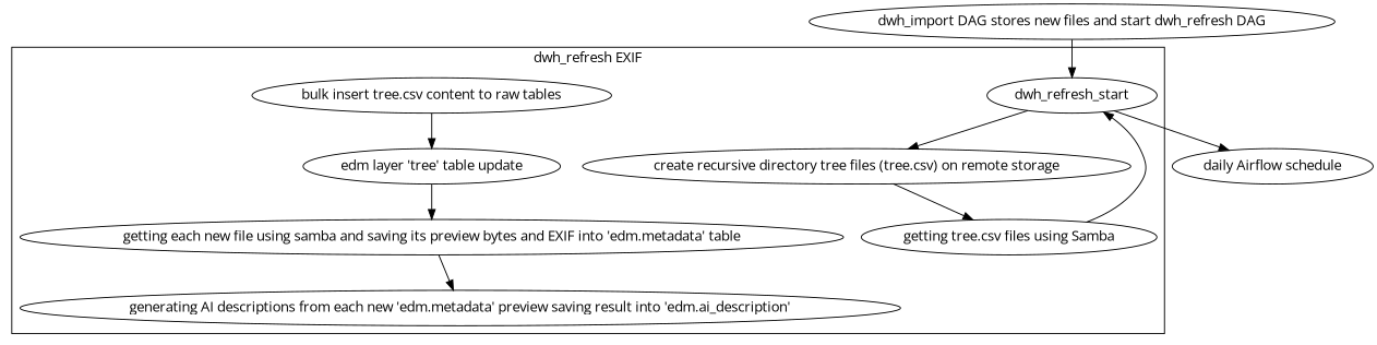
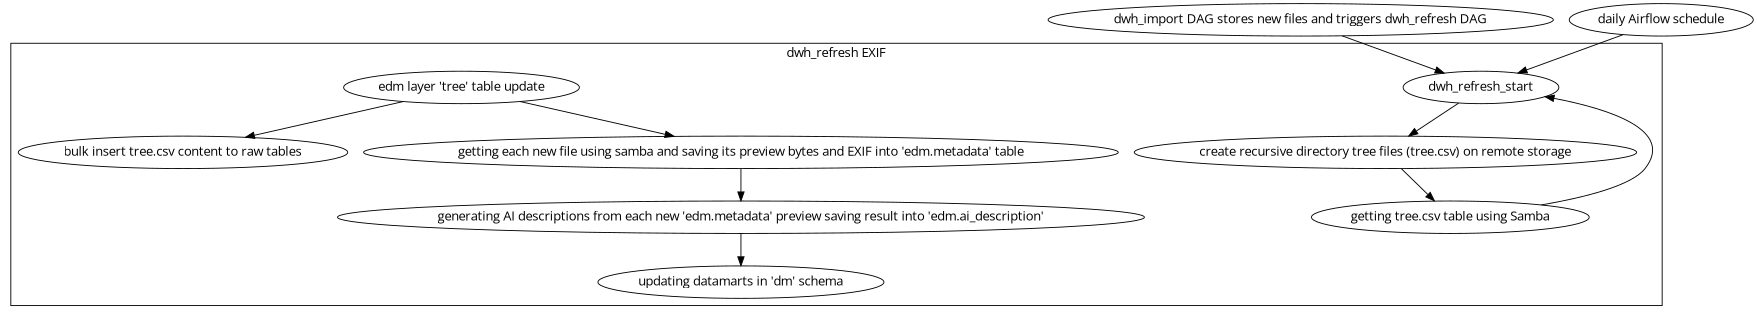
  digraph {
    fontname="Open Sans"
    node [fontname="Open Sans"]
    edge [fontname="Open Sans"]
    dwh_refresh_start
    "create recursive directory tree files (tree.csv) on remote storage"
-   "getting tree.csv files using Samba"
+   "getting tree.csv files using Samba" [label="getting tree.csv table using Samba"]
    "bulk insert tree.csv content to raw tables"
    "edm layer 'tree' table update"
    "getting each new file using samba and saving its preview bytes and EXIF into 'edm.metadata' table"
    "generating AI descriptions from each new 'edm.metadata' preview saving result into 'edm.ai_description'"
-   "dwh_import DAG stores new files and triggers dwh_refresh DAG" [label="dwh_import DAG stores new files and start dwh_refresh DAG"]
+   "updating datamarts in 'dm' schema"
+   "dwh_import DAG stores new files and triggers dwh_refresh DAG"
    "daily Airflow schedule"
    subgraph cluster_1 {
      label="dwh_refresh EXIF"
      dwh_refresh_start
      "create recursive directory tree files (tree.csv) on remote storage"
      "getting tree.csv files using Samba"
      "bulk insert tree.csv content to raw tables"
      "edm layer 'tree' table update"
      "getting each new file using samba and saving its preview bytes and EXIF into 'edm.metadata' table"
      "generating AI descriptions from each new 'edm.metadata' preview saving result into 'edm.ai_description'"
+     "updating datamarts in 'dm' schema"
    }
    dwh_refresh_start -> "create recursive directory tree files (tree.csv) on remote storage"
    "create recursive directory tree files (tree.csv) on remote storage" -> "getting tree.csv files using Samba"
    "getting tree.csv files using Samba" -> dwh_refresh_start
-   "bulk insert tree.csv content to raw tables" -> "edm layer 'tree' table update"
+   "edm layer 'tree' table update" -> "bulk insert tree.csv content to raw tables"
    "edm layer 'tree' table update" -> "getting each new file using samba and saving its preview bytes and EXIF into 'edm.metadata' table"
    "getting each new file using samba and saving its preview bytes and EXIF into 'edm.metadata' table" -> "generating AI descriptions from each new 'edm.metadata' preview saving result into 'edm.ai_description'"
+   "generating AI descriptions from each new 'edm.metadata' preview saving result into 'edm.ai_description'" -> "updating datamarts in 'dm' schema"
    "dwh_import DAG stores new files and triggers dwh_refresh DAG" -> dwh_refresh_start
-   dwh_refresh_start -> "daily Airflow schedule"
+   "daily Airflow schedule" -> dwh_refresh_start
  }
